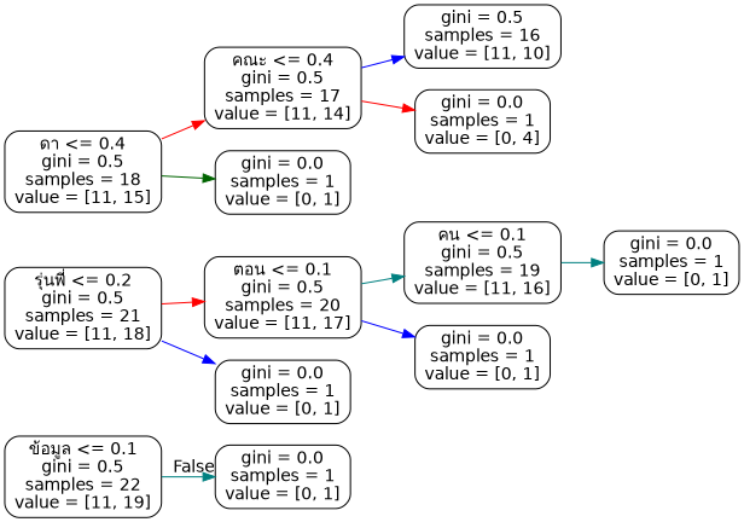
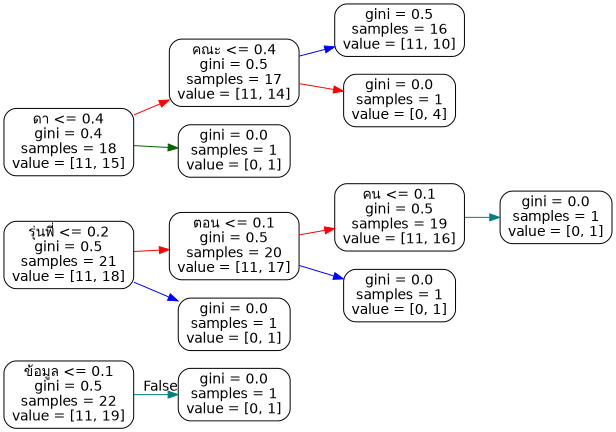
  digraph {
    rankdir=LR
    node [color=black fontname=helvetica shape=box style=rounded]
    edge [color=red fontname=helvetica]
    n1 [label="ข้อมูล <= 0.1\ngini = 0.5\nsamples = 22\nvalue = [11, 19]"]
    n2 [label="gini = 0.0\nsamples = 1\nvalue = [0, 1]"]
    n3 [label="รุ่นพี่ <= 0.2\ngini = 0.5\nsamples = 21\nvalue = [11, 18]"]
    n4 [label="ตอน <= 0.1\ngini = 0.5\nsamples = 20\nvalue = [11, 17]"]
    n5 [label="gini = 0.0\nsamples = 1\nvalue = [0, 1]"]
    n6 [label="คน <= 0.1\ngini = 0.5\nsamples = 19\nvalue = [11, 16]"]
    n7 [label="gini = 0.0\nsamples = 1\nvalue = [0, 1]"]
    n8 [label="gini = 0.0\nsamples = 1\nvalue = [0, 1]"]
-   n9 [label="ดา <= 0.4\ngini = 0.5\nsamples = 18\nvalue = [11, 15]"]
+   n9 [label="ดา <= 0.4\ngini = 0.4\nsamples = 18\nvalue = [11, 15]"]
    n10 [label="คณะ <= 0.4\ngini = 0.5\nsamples = 17\nvalue = [11, 14]"]
    n11 [label="gini = 0.0\nsamples = 1\nvalue = [0, 1]"]
    n12 [label="gini = 0.5\nsamples = 16\nvalue = [11, 10]"]
    n13 [label="gini = 0.0\nsamples = 1\nvalue = [0, 4]"]
    n1 -> n2 [color=teal headlabel=False labelangle=-45 labeldistance=2.5]
    n3 -> n4
    n3 -> n5 [color=blue]
-   n4 -> n6 [color=teal]
+   n4 -> n6
    n4 -> n7 [color=blue]
    n6 -> n8 [color=teal]
    n9 -> n10
    n9 -> n11 [color=darkgreen]
    n10 -> n12 [color=blue]
    n10 -> n13
  }
